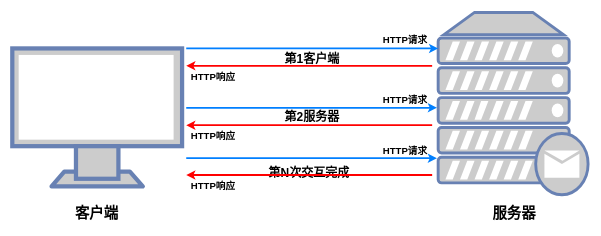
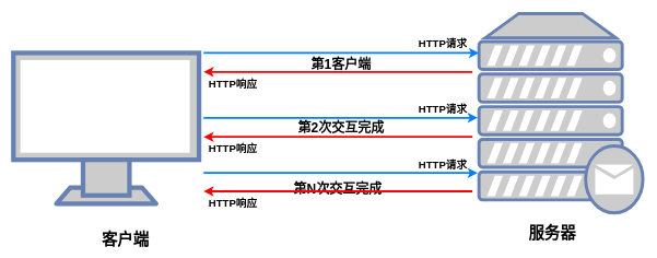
  <mxCell id="0" />
  <mxCell id="1" parent="0" />
  <mxCell id="2" value="" style="fontColor=#0066CC;verticalAlign=top;verticalLabelPosition=bottom;labelPosition=center;align=center;html=1;outlineConnect=0;fillColor=#CCCCCC;strokeColor=#6881B3;gradientColor=none;gradientDirection=north;strokeWidth=2;shape=mxgraph.networks.monitor;" vertex="1" parent="1"><mxGeometry x="20" y="80" width="283.08" height="230" as="geometry" /></mxCell>
  <mxCell id="3" value="" style="fontColor=#0066CC;verticalAlign=top;verticalLabelPosition=bottom;labelPosition=center;align=center;html=1;outlineConnect=0;fillColor=#CCCCCC;strokeColor=#6881B3;gradientColor=none;gradientDirection=north;strokeWidth=2;shape=mxgraph.networks.mail_server;" vertex="1" parent="1"><mxGeometry x="730" y="20" width="250" height="304" as="geometry" /></mxCell>
- <mxCell id="4" value="&lt;font size=&quot;1&quot; style=&quot;&quot;&gt;&lt;b style=&quot;font-size: 24px;&quot;&gt;客户端&lt;/b&gt;&lt;/font&gt;" style="text;html=1;strokeColor=none;fillColor=none;align=center;verticalAlign=middle;whiteSpace=wrap;rounded=0;shadow=0;spacing=4;" vertex="1" parent="1"><mxGeometry x="117.31" y="341" width="88.46" height="30" as="geometry" /></mxCell>
- <mxCell id="5" value="&lt;font size=&quot;1&quot; style=&quot;&quot;&gt;&lt;b style=&quot;font-size: 24px;&quot;&gt;服务器&lt;/b&gt;&lt;/font&gt;" style="text;html=1;strokeColor=none;fillColor=none;align=center;verticalAlign=middle;whiteSpace=wrap;rounded=0;" vertex="1" parent="1"><mxGeometry x="812.77" y="341" width="88.46" height="30" as="geometry" /></mxCell>
+ <mxCell id="4" value="&lt;font size=&quot;1&quot; style=&quot;&quot;&gt;&lt;b style=&quot;font-size: 24px;&quot;&gt;客户端&lt;/b&gt;&lt;/font&gt;" style="text;html=1;strokeColor=none;fillColor=none;align=center;verticalAlign=middle;whiteSpace=wrap;rounded=0;shadow=0;spacing=4;" vertex="1" parent="1"><mxGeometry x="147.31" y="351" width="88.46" height="30" as="geometry" /></mxCell>
+ <mxCell id="5" value="&lt;font size=&quot;1&quot; style=&quot;&quot;&gt;&lt;b style=&quot;font-size: 24px;&quot;&gt;服务器&lt;/b&gt;&lt;/font&gt;" style="text;html=1;strokeColor=none;fillColor=none;align=center;verticalAlign=middle;whiteSpace=wrap;rounded=0;" vertex="1" parent="1"><mxGeometry x="797.77" y="341" width="88.46" height="30" as="geometry" /></mxCell>
  <mxCell id="6" value="" style="group" vertex="1" connectable="0" parent="1"><mxGeometry x="310" y="80" width="410" height="103" as="geometry" /></mxCell>
  <mxCell id="7" value="" style="endArrow=classic;html=1;rounded=0;strokeWidth=3;strokeColor=#007FFF;" edge="1" parent="6"><mxGeometry width="50" height="50" relative="1" as="geometry"><mxPoint as="sourcePoint" /><mxPoint x="420" as="targetPoint" /></mxGeometry></mxCell>
  <mxCell id="8" value="&lt;font style=&quot;font-size: 16px;&quot;&gt;&lt;b&gt;HTTP请求&lt;/b&gt;&lt;/font&gt;" style="text;html=1;strokeColor=none;fillColor=none;align=center;verticalAlign=middle;whiteSpace=wrap;rounded=0;" vertex="1" parent="6"><mxGeometry x="320" y="-30" width="90" height="30" as="geometry" /></mxCell>
  <mxCell id="9" value="&lt;b&gt;&lt;font style=&quot;font-size: 20px;&quot;&gt;第1客户端&lt;/font&gt;&lt;/b&gt;" style="text;html=1;strokeColor=none;fillColor=none;align=center;verticalAlign=middle;whiteSpace=wrap;rounded=0;" vertex="1" parent="6"><mxGeometry x="140" y="1" width="140" height="30" as="geometry" /></mxCell>
  <mxCell id="10" value="" style="endArrow=classic;html=1;rounded=0;strokeWidth=3;strokeColor=#FF0000;" edge="1" parent="6"><mxGeometry width="50" height="50" relative="1" as="geometry"><mxPoint x="410" y="29" as="sourcePoint" /><mxPoint y="29" as="targetPoint" /></mxGeometry></mxCell>
  <mxCell id="11" value="&lt;font style=&quot;font-size: 16px;&quot;&gt;&lt;b&gt;HTTP响应&lt;/b&gt;&lt;/font&gt;" style="text;html=1;strokeColor=none;fillColor=none;align=center;verticalAlign=middle;whiteSpace=wrap;rounded=0;" vertex="1" parent="6"><mxGeometry y="32" width="90" height="30" as="geometry" /></mxCell>
  <mxCell id="12" value="" style="group" vertex="1" connectable="0" parent="1"><mxGeometry x="310" y="149" width="410" height="103" as="geometry" /></mxCell>
  <mxCell id="13" value="" style="endArrow=classic;html=1;rounded=0;strokeWidth=3;strokeColor=#007FFF;entryX=1;entryY=1;entryDx=0;entryDy=0;" edge="1" parent="12"><mxGeometry width="50" height="50" relative="1" as="geometry"><mxPoint y="30" as="sourcePoint" /><mxPoint x="418" y="30" as="targetPoint" /></mxGeometry></mxCell>
  <mxCell id="14" value="&lt;font style=&quot;font-size: 16px;&quot;&gt;&lt;b&gt;HTTP请求&lt;/b&gt;&lt;/font&gt;" style="text;html=1;strokeColor=none;fillColor=none;align=center;verticalAlign=middle;whiteSpace=wrap;rounded=0;" vertex="1" parent="12"><mxGeometry x="320" y="2" width="90" height="30" as="geometry" /></mxCell>
- <mxCell id="15" value="&lt;b&gt;&lt;font style=&quot;font-size: 20px;&quot;&gt;第2服务器&lt;/font&gt;&lt;/b&gt;" style="text;html=1;strokeColor=none;fillColor=none;align=center;verticalAlign=middle;whiteSpace=wrap;rounded=0;" vertex="1" parent="12"><mxGeometry x="140" y="29" width="140" height="30" as="geometry" /></mxCell>
+ <mxCell id="15" value="&lt;b&gt;&lt;font style=&quot;font-size: 20px;&quot;&gt;第2次交互完成&lt;/font&gt;&lt;/b&gt;" style="text;html=1;strokeColor=none;fillColor=none;align=center;verticalAlign=middle;whiteSpace=wrap;rounded=0;" vertex="1" parent="12"><mxGeometry x="140" y="29" width="140" height="30" as="geometry" /></mxCell>
  <mxCell id="16" value="" style="endArrow=classic;html=1;rounded=0;strokeWidth=3;strokeColor=#FF0000;" edge="1" parent="12"><mxGeometry width="50" height="50" relative="1" as="geometry"><mxPoint x="410" y="59" as="sourcePoint" /><mxPoint y="59" as="targetPoint" /></mxGeometry></mxCell>
  <mxCell id="17" value="&lt;font style=&quot;font-size: 16px;&quot;&gt;&lt;b&gt;HTTP响应&lt;/b&gt;&lt;/font&gt;" style="text;html=1;strokeColor=none;fillColor=none;align=center;verticalAlign=middle;whiteSpace=wrap;rounded=0;" vertex="1" parent="12"><mxGeometry y="62" width="90" height="30" as="geometry" /></mxCell>
  <mxCell id="18" value="" style="group" vertex="1" connectable="0" parent="1"><mxGeometry x="310" y="233" width="410" height="103" as="geometry" /></mxCell>
  <mxCell id="19" value="" style="endArrow=classic;html=1;rounded=0;strokeWidth=3;strokeColor=#007FFF;entryX=1;entryY=1;entryDx=0;entryDy=0;" edge="1" parent="18"><mxGeometry width="50" height="50" relative="1" as="geometry"><mxPoint y="30" as="sourcePoint" /><mxPoint x="418" y="30" as="targetPoint" /></mxGeometry></mxCell>
  <mxCell id="20" value="&lt;font style=&quot;font-size: 16px;&quot;&gt;&lt;b&gt;HTTP请求&lt;/b&gt;&lt;/font&gt;" style="text;html=1;strokeColor=none;fillColor=none;align=center;verticalAlign=middle;whiteSpace=wrap;rounded=0;" vertex="1" parent="18"><mxGeometry x="320" y="3" width="90" height="30" as="geometry" /></mxCell>
  <mxCell id="21" value="&lt;b&gt;&lt;font style=&quot;font-size: 20px;&quot;&gt;第N次交互完成&lt;/font&gt;&lt;/b&gt;" style="text;html=1;strokeColor=none;fillColor=none;align=center;verticalAlign=middle;whiteSpace=wrap;rounded=0;" vertex="1" parent="18"><mxGeometry x="135" y="39" width="140" height="30" as="geometry" /></mxCell>
  <mxCell id="22" value="" style="endArrow=classic;html=1;rounded=0;strokeWidth=3;strokeColor=#FF0000;" edge="1" parent="18"><mxGeometry width="50" height="50" relative="1" as="geometry"><mxPoint x="410" y="58" as="sourcePoint" /><mxPoint y="58" as="targetPoint" /></mxGeometry></mxCell>
  <mxCell id="23" value="&lt;font style=&quot;font-size: 16px;&quot;&gt;&lt;b&gt;HTTP响应&lt;/b&gt;&lt;/font&gt;" style="text;html=1;strokeColor=none;fillColor=none;align=center;verticalAlign=middle;whiteSpace=wrap;rounded=0;" vertex="1" parent="18"><mxGeometry y="61" width="90" height="30" as="geometry" /></mxCell>
